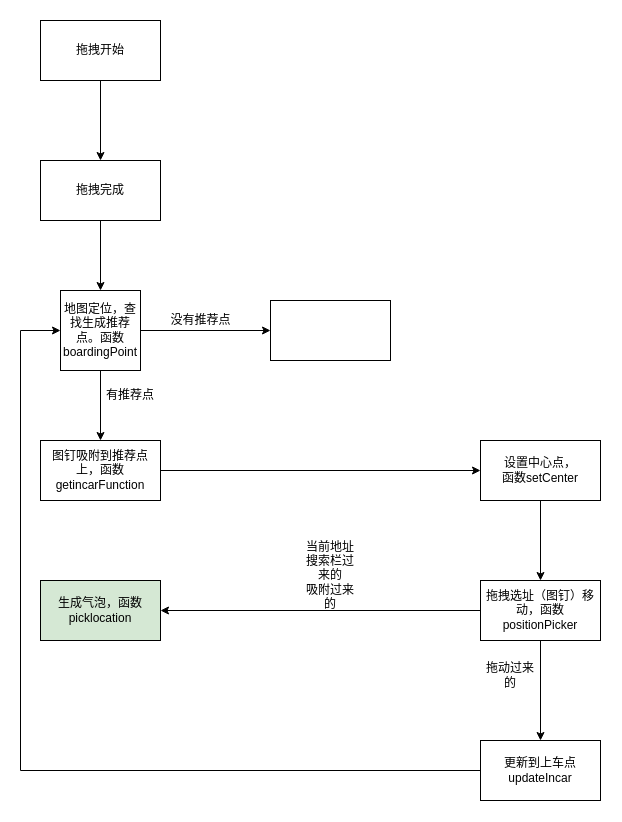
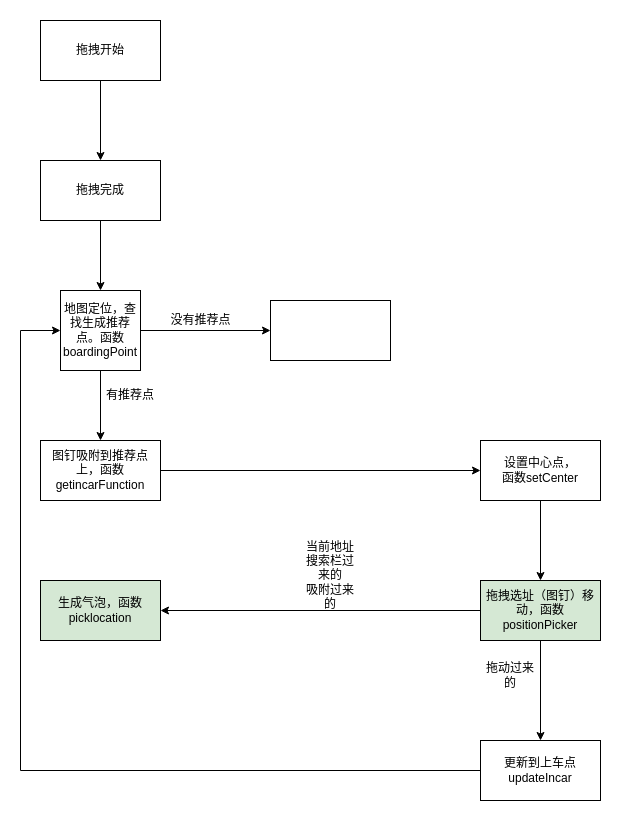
  <mxCell id="0" />
  <mxCell id="1" parent="0" />
  <mxCell id="2" value="" style="edgeStyle=orthogonalEdgeStyle;rounded=0;orthogonalLoop=1;jettySize=auto;html=1;" edge="1" parent="1" source="3" target="5"><mxGeometry relative="1" as="geometry" /></mxCell>
  <mxCell id="3" value="拖拽开始" style="rounded=0;whiteSpace=wrap;html=1;" vertex="1" parent="1"><mxGeometry x="40" y="20" width="120" height="60" as="geometry" /></mxCell>
  <mxCell id="4" value="" style="edgeStyle=orthogonalEdgeStyle;rounded=0;orthogonalLoop=1;jettySize=auto;html=1;entryX=0.5;entryY=0;entryDx=0;entryDy=0;" edge="1" parent="1" source="5" target="12"><mxGeometry relative="1" as="geometry"><mxPoint x="100" y="300" as="targetPoint" /></mxGeometry></mxCell>
  <mxCell id="5" value="拖拽完成" style="rounded=0;whiteSpace=wrap;html=1;" vertex="1" parent="1"><mxGeometry x="40" y="160" width="120" height="60" as="geometry" /></mxCell>
  <mxCell id="6" value="" style="edgeStyle=orthogonalEdgeStyle;rounded=0;orthogonalLoop=1;jettySize=auto;html=1;exitX=0.5;exitY=1;exitDx=0;exitDy=0;" edge="1" parent="1" source="12" target="8"><mxGeometry relative="1" as="geometry"><mxPoint x="100" y="360" as="sourcePoint" /></mxGeometry></mxCell>
  <mxCell id="7" value="" style="edgeStyle=orthogonalEdgeStyle;rounded=0;orthogonalLoop=1;jettySize=auto;html=1;entryX=0;entryY=0.5;entryDx=0;entryDy=0;" edge="1" parent="1" source="8" target="18"><mxGeometry relative="1" as="geometry" /></mxCell>
  <mxCell id="8" value="图钉吸附到推荐点上，函数getincarFunction" style="rounded=0;whiteSpace=wrap;html=1;" vertex="1" parent="1"><mxGeometry x="40" y="440" width="120" height="60" as="geometry" /></mxCell>
  <mxCell id="9" value="生成气泡，函数picklocation" style="rounded=0;whiteSpace=wrap;html=1;fillColor=#d5e8d4;" vertex="1" parent="1"><mxGeometry x="40" y="580" width="120" height="60" as="geometry" /></mxCell>
  <mxCell id="10" value="" style="edgeStyle=orthogonalEdgeStyle;rounded=0;orthogonalLoop=1;jettySize=auto;html=1;exitX=0;exitY=0.5;exitDx=0;exitDy=0;" edge="1" parent="1" source="20" target="9"><mxGeometry relative="1" as="geometry"><mxPoint x="270" y="610" as="sourcePoint" /></mxGeometry></mxCell>
  <mxCell id="11" value="" style="edgeStyle=orthogonalEdgeStyle;rounded=0;orthogonalLoop=1;jettySize=auto;html=1;" edge="1" parent="1" source="12" target="14"><mxGeometry relative="1" as="geometry" /></mxCell>
  <mxCell id="12" value="&lt;span&gt;地图定位，查找生成推荐点。函数boardingPoint&lt;/span&gt;" style="whiteSpace=wrap;html=1;rounded=0;" vertex="1" parent="1"><mxGeometry x="60" y="290" width="80" height="80" as="geometry" /></mxCell>
  <mxCell id="13" value="有推荐点" style="text;html=1;strokeColor=none;fillColor=none;align=center;verticalAlign=middle;whiteSpace=wrap;rounded=0;" vertex="1" parent="1"><mxGeometry x="100" y="380" width="60" height="30" as="geometry" /></mxCell>
  <mxCell id="14" value="" style="whiteSpace=wrap;html=1;" vertex="1" parent="1"><mxGeometry x="270" y="300" width="120" height="60" as="geometry" /></mxCell>
  <mxCell id="15" value="没有推荐点" style="text;html=1;align=center;verticalAlign=middle;resizable=0;points=[];autosize=1;strokeColor=none;fillColor=none;" vertex="1" parent="1"><mxGeometry x="160" y="310" width="80" height="20" as="geometry" /></mxCell>
  <mxCell id="16" value="当前地址&lt;br&gt;&lt;div&gt;搜索栏过来的&lt;/div&gt;&lt;div&gt;吸附过来的&lt;/div&gt;" style="text;html=1;strokeColor=none;fillColor=none;align=center;verticalAlign=middle;whiteSpace=wrap;rounded=0;" vertex="1" parent="1"><mxGeometry x="300" y="560" width="60" height="30" as="geometry" /></mxCell>
  <mxCell id="17" value="" style="edgeStyle=orthogonalEdgeStyle;rounded=0;orthogonalLoop=1;jettySize=auto;html=1;" edge="1" parent="1" source="18" target="20"><mxGeometry relative="1" as="geometry" /></mxCell>
  <mxCell id="18" value="设置中心点，&lt;br&gt;函数setCenter" style="rounded=0;whiteSpace=wrap;html=1;" vertex="1" parent="1"><mxGeometry x="480" y="440" width="120" height="60" as="geometry" /></mxCell>
  <mxCell id="19" value="" style="edgeStyle=orthogonalEdgeStyle;rounded=0;orthogonalLoop=1;jettySize=auto;html=1;" edge="1" parent="1" source="20" target="22"><mxGeometry relative="1" as="geometry" /></mxCell>
- <mxCell id="20" value="拖拽选址（图钉）移动，函数positionPicker" style="rounded=0;whiteSpace=wrap;html=1;" vertex="1" parent="1"><mxGeometry x="480" y="580" width="120" height="60" as="geometry" /></mxCell>
+ <mxCell id="20" value="拖拽选址（图钉）移动，函数positionPicker" style="rounded=0;whiteSpace=wrap;html=1;fillColor=#d5e8d4;" vertex="1" parent="1"><mxGeometry x="480" y="580" width="120" height="60" as="geometry" /></mxCell>
  <mxCell id="21" style="edgeStyle=orthogonalEdgeStyle;rounded=0;orthogonalLoop=1;jettySize=auto;html=1;entryX=0;entryY=0.5;entryDx=0;entryDy=0;" edge="1" parent="1" source="22" target="12"><mxGeometry relative="1" as="geometry"><Array as="points"><mxPoint x="20" y="770" /><mxPoint x="20" y="330" /></Array></mxGeometry></mxCell>
  <mxCell id="22" value="更新到上车点updateIncar" style="rounded=0;whiteSpace=wrap;html=1;" vertex="1" parent="1"><mxGeometry x="480" y="740" width="120" height="60" as="geometry" /></mxCell>
  <mxCell id="23" value="拖动过来的" style="text;html=1;strokeColor=none;fillColor=none;align=center;verticalAlign=middle;whiteSpace=wrap;rounded=0;" vertex="1" parent="1"><mxGeometry x="480" y="660" width="60" height="30" as="geometry" /></mxCell>
